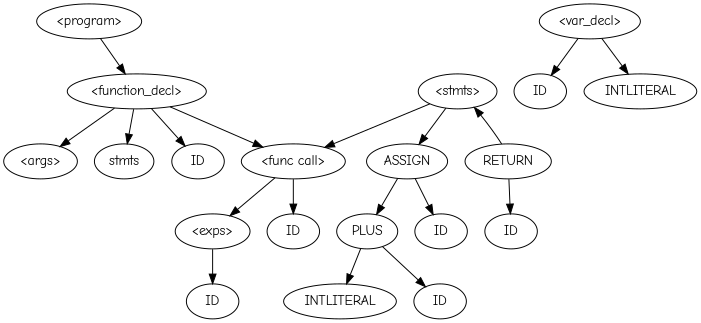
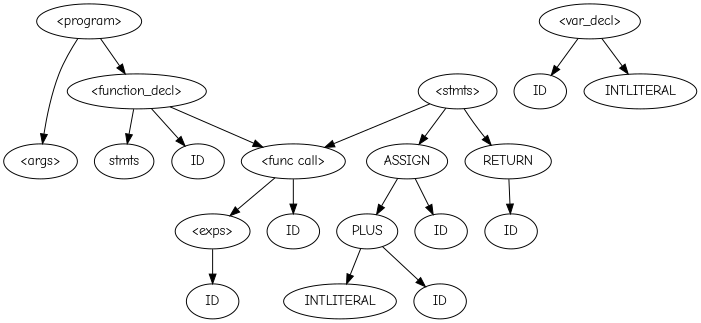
  digraph {
    fontname="Comic Neue"
    node [fontname="Comic Neue"]
    edge [fontname="Comic Neue"]
    n1 [label="<program>"]
    n2 [label="<function_decl>"]
    n3 [label=stmts]
    n4 [label=ID lexeme=main]
    n5 [label="<args>"]
    n6 [label="<func call>"]
    n7 [label="<stmts>"]
    n8 [label=ASSIGN]
    n9 [label=RETURN]
    n10 [label="<var_decl>"]
    n11 [label=ID lexeme=x]
    n12 [label=INTLITERAL lexeme=10]
    n13 [label=ID lexeme=x]
    n14 [label=PLUS]
    n15 [label=ID lexeme=print_int]
    n16 [label="<exps>"]
    n17 [label=ID lexeme=x]
    n18 [label=ID lexeme=x]
    n19 [label=INTLITERAL lexeme=5]
    n20 [label=ID lexeme=x]
    n1 -> n2
    n2 -> n3
    n2 -> n4
-   n2 -> n5
+   n1 -> n5
    n2 -> n6
    n6 -> n15
    n6 -> n16
    n7 -> n6
    n7 -> n8
-   n9 -> n7
+   n7 -> n9
    n8 -> n13
    n8 -> n14
    n9 -> n17
    n10 -> n11
    n10 -> n12
    n14 -> n18
    n14 -> n19
    n16 -> n20
  }
